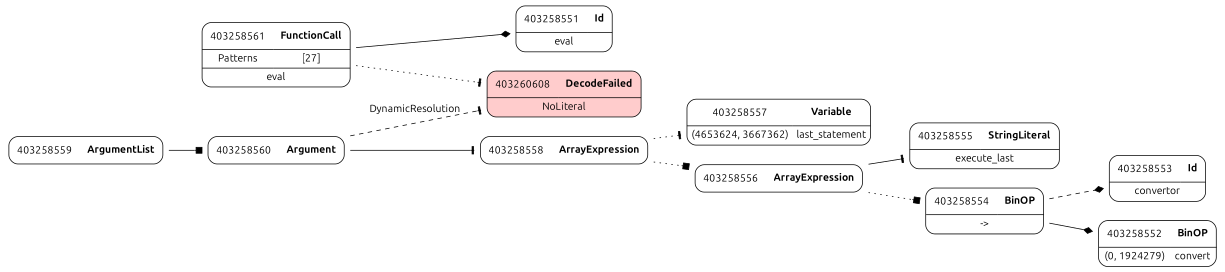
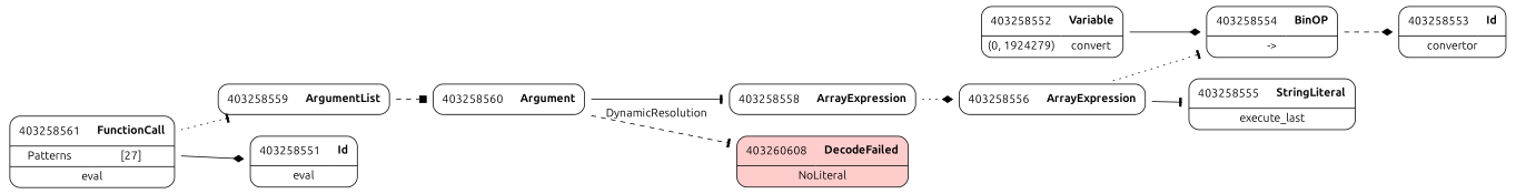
  digraph {
    fontname=Ubuntu
    rankdir=LR
    node [fontname=Ubuntu shape=none]
    edge [arrowhead=tee fontname=Ubuntu style=solid weight=2]
    n1 [label=<<TABLE border='1' cellspacing='0' cellpadding='10' style='rounded' ><TR><TD border='0'>403258553</TD><TD border='0'><B>Id</B></TD></TR><HR/><TR><TD border='0' cellpadding='5' colspan='2'>convertor</TD></TR></TABLE>>]
-   n2 [label=<<TABLE border='1' cellspacing='0' cellpadding='10' style='rounded' ><TR><TD border='0'>403258552</TD><TD border='0'><B>BinOP</B></TD></TR><HR/><TR><TD border='0' cellpadding='5'>(0, 1924279)</TD><TD border='0' cellpadding='5'>convert</TD></TR></TABLE>>]
+   n2 [label=<<TABLE border='1' cellspacing='0' cellpadding='10' style='rounded' ><TR><TD border='0'>403258552</TD><TD border='0'><B>Variable</B></TD></TR><HR/><TR><TD border='0' cellpadding='5'>(0, 1924279)</TD><TD border='0' cellpadding='5'>convert</TD></TR></TABLE>>]
    n3 [label=<<TABLE border='1' cellspacing='0' cellpadding='10' style='rounded' ><TR><TD border='0'>403258555</TD><TD border='0'><B>StringLiteral</B></TD></TR><HR/><TR><TD border='0' cellpadding='5' colspan='2'>execute_last</TD></TR></TABLE>>]
    n4 [label=<<TABLE border='1' cellspacing='0' cellpadding='10' style='rounded' ><TR><TD border='0'>403258554</TD><TD border='0'><B>BinOP</B></TD></TR><HR/><TR><TD border='0' cellpadding='5' colspan='2'>-&gt;</TD></TR></TABLE>>]
-   n5 [label=<<TABLE border='1' cellspacing='0' cellpadding='10' style='rounded' ><TR><TD border='0'>403258557</TD><TD border='0'><B>Variable</B></TD></TR><HR/><TR><TD border='0' cellpadding='5'>(4653624, 3667362)</TD><TD border='0' cellpadding='5'>last_statement</TD></TR></TABLE>>]
    n6 [label=<<TABLE border='1' cellspacing='0' cellpadding='10' style='rounded' ><TR><TD border='0'>403258556</TD><TD border='0'><B>ArrayExpression</B></TD></TR></TABLE>>]
    n7 [label=<<TABLE border='1' cellspacing='0' cellpadding='10' style='rounded' ><TR><TD border='0'>403258559</TD><TD border='0'><B>ArgumentList</B></TD></TR></TABLE>>]
    n8 [label=<<TABLE border='1' cellspacing='0' cellpadding='10' style='rounded' ><TR><TD border='0'>403258560</TD><TD border='0'><B>Argument</B></TD></TR></TABLE>>]
    n9 [label=<<TABLE border='1' cellspacing='0' cellpadding='10' style='rounded' ><TR><TD border='0'>403258558</TD><TD border='0'><B>ArrayExpression</B></TD></TR></TABLE>>]
    n10 [label=<<TABLE border='1' cellspacing='0' cellpadding='10' style='rounded' bgcolor='#FFCCCC' ><TR><TD border='0'>403260608</TD><TD border='0'><B>DecodeFailed</B></TD></TR><HR/><TR><TD border='0' cellpadding='5' colspan='2'>NoLiteral</TD></TR></TABLE>>]
    n11 [label=<<TABLE border='1' cellspacing='0' cellpadding='10' style='rounded' ><TR><TD border='0'>403258561</TD><TD border='0'><B>FunctionCall</B></TD></TR><HR/><TR><TD border='0' cellpadding='5'>Patterns</TD><TD border='0' cellpadding='5'>[27]</TD></TR><HR/><TR><TD border='0' cellpadding='5' colspan='2'>eval</TD></TR></TABLE>>]
    n12 [label=<<TABLE border='1' cellspacing='0' cellpadding='10' style='rounded' ><TR><TD border='0'>403258551</TD><TD border='0'><B>Id</B></TD></TR><HR/><TR><TD border='0' cellpadding='5' colspan='2'>eval</TD></TR></TABLE>>]
    n4 -> n1 [arrowhead=diamond style=dashed]
-   n4 -> n2 [arrowhead=diamond]
+   n2 -> n4 [arrowhead=diamond]
    n6 -> n3
-   n6 -> n4 [arrowhead=box style=dotted]
-   n7 -> n8 [arrowhead=box]
+   n6 -> n4 [style=dotted]
+   n7 -> n8 [arrowhead=box style=dashed]
    n8 -> n9
    n8 -> n10 [label=DynamicResolution style=dashed weight=""]
-   n9 -> n5 [style=dotted]
-   n9 -> n6 [arrowhead=box style=dotted]
-   n11 -> n10 [style=dotted]
+   n9 -> n6 [arrowhead=diamond style=dotted]
+   n11 -> n7 [style=dotted]
    n11 -> n12 [arrowhead=diamond]
  }
